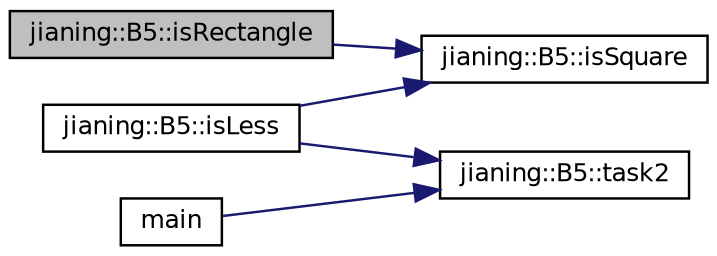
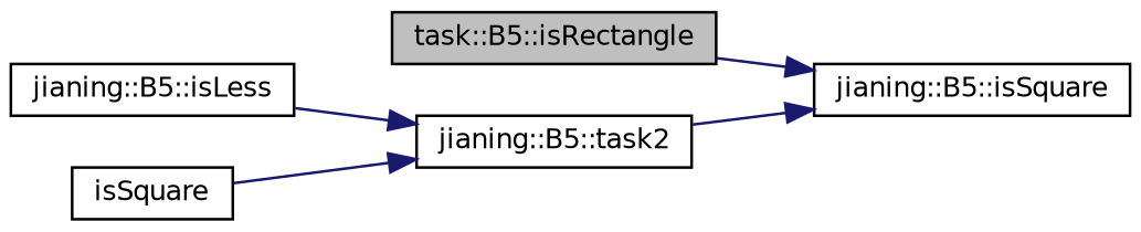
  digraph {
    rankdir=RL
    node [color=black fillcolor=white fontname=Helvetica fontsize=10 shape=record style=filled]
    edge [color=midnightblue dir=back fontname=Helvetica fontsize=10 labelfontname=Helvetica labelfontsize=10 style=solid]
-   n1 [fillcolor=grey75 fontcolor=black height=0.2 label="jianing::B5::isRectangle" width=0.4]
+   n1 [fillcolor=grey75 fontcolor=black height=0.2 label="task::B5::isRectangle" width=0.4]
    n2 [height=0.2 label="jianing::B5::isSquare" width=0.4]
    n3 [height=0.2 label="jianing::B5::isLess" width=0.4]
    n4 [height=0.2 label="jianing::B5::task2" width=0.4]
-   n5 [height=0.2 label=main width=0.4]
+   n5 [height=0.2 label=isSquare width=0.4]
    n2 -> n1
-   n2 -> n3
+   n2 -> n4
    n4 -> n3
    n4 -> n5
  }
